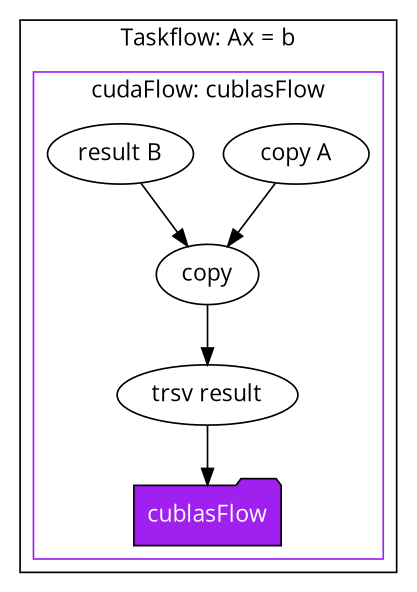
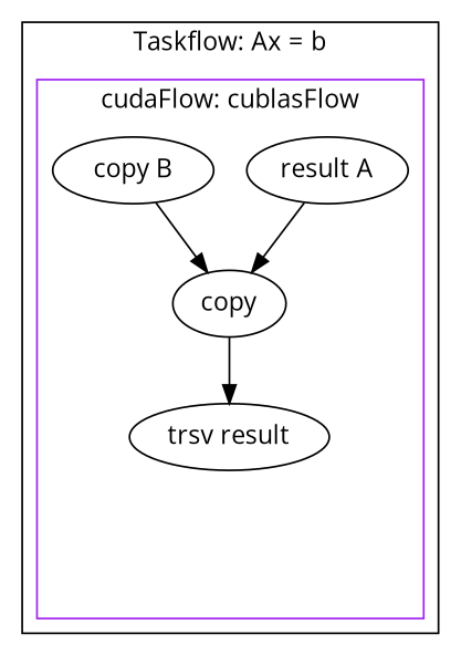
  digraph {
    fontname="Open Sans"
    rankdir=TB
    node [fontname="Open Sans"]
    edge [fontname="Open Sans"]
-   n1 [color=black fillcolor=purple fontcolor=white label=cublasFlow shape=folder style=filled]
-   n2 [label="copy A"]
+   n2 [label="result A"]
    n3 [label=copy]
    n4 [label="trsv result"]
-   n5 [label="result B"]
+   n5 [label="copy B"]
    subgraph cluster_1 {
      label="Taskflow: Ax = b"
      subgraph cluster_2 {
        color=purple
        label="cudaFlow: cublasFlow"
-       n1
        n2
        n3
        n4
        n5
      }
    }
    n2 -> n3
    n3 -> n4
-   n4 -> n1
    n5 -> n3
  }
